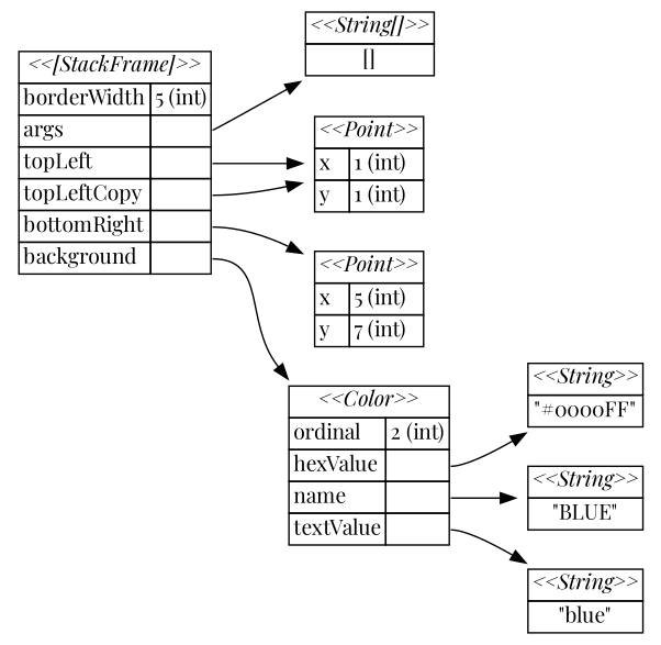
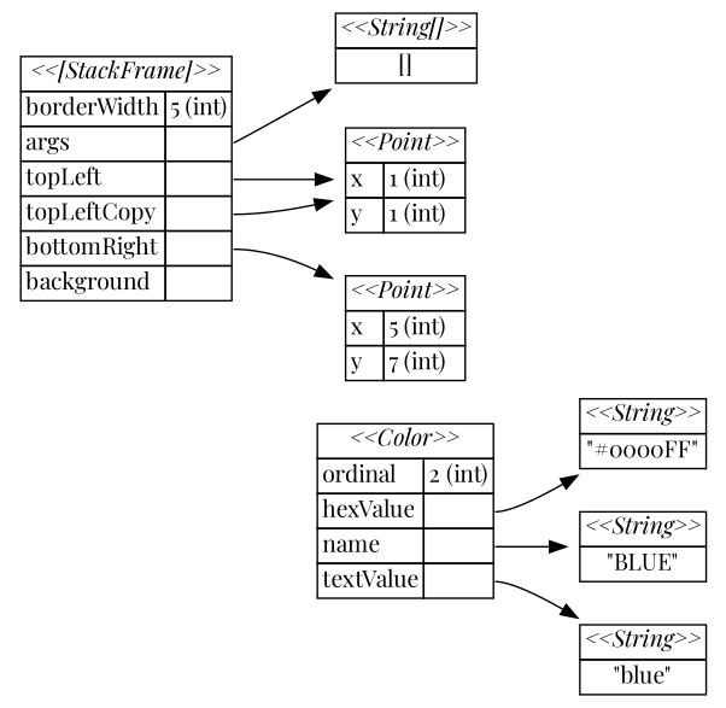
  digraph {
    rankdir=LR
    fontname="Playfair Display"
    node [shape=plaintext fontname="Playfair Display"]
    edge [fontname="Playfair Display"]
    n1 [label=<<table border="0" cellborder="1" cellspacing="0">     <th><td colspan="2"><i>&lt;&lt;[StackFrame]&gt;&gt;</i></td></th>     <tr><td align="left">borderWidth</td><td align="left" port="borderWidth">5 (int)</td></tr>     <tr><td align="left">args</td><td align="left" port="args"></td></tr>     <tr><td align="left">topLeft</td><td align="left" port="topLeft"></td></tr>     <tr><td align="left">topLeftCopy</td><td align="left" port="topLeftCopy"></td></tr>     <tr><td align="left">bottomRight</td><td align="left" port="bottomRight"></td></tr>     <tr><td align="left">background</td><td align="left" port="background"></td></tr>   </table>>]
    n2 [label=<<table border="0" cellborder="1" cellspacing="0">     <th><td colspan="2"><i>&lt;&lt;String[]&gt;&gt;</i></td></th>     <tr><td colspan="2">[]</td></tr>   </table>>]
    n3 [label=<<table border="0" cellborder="1" cellspacing="0">     <th><td colspan="2"><i>&lt;&lt;Point&gt;&gt;</i></td></th>     <tr><td align="left">x</td><td align="left" port="x">1 (int)</td></tr>     <tr><td align="left">y</td><td align="left" port="y">1 (int)</td></tr>   </table>>]
    n4 [label=<<table border="0" cellborder="1" cellspacing="0">     <th><td colspan="2"><i>&lt;&lt;Point&gt;&gt;</i></td></th>     <tr><td align="left">x</td><td align="left" port="x">5 (int)</td></tr>     <tr><td align="left">y</td><td align="left" port="y">7 (int)</td></tr>   </table>>]
    n5 [label=<<table border="0" cellborder="1" cellspacing="0">     <th><td colspan="2"><i>&lt;&lt;Color&gt;&gt;</i></td></th>     <tr><td align="left">ordinal</td><td align="left" port="ordinal">2 (int)</td></tr>     <tr><td align="left">hexValue</td><td align="left" port="hexValue"></td></tr>     <tr><td align="left">name</td><td align="left" port="name"></td></tr>     <tr><td align="left">textValue</td><td align="left" port="textValue"></td></tr>   </table>>]
    n6 [label=<<table border="0" cellborder="1" cellspacing="0">     <th><td colspan="2"><i>&lt;&lt;String&gt;&gt;</i></td></th>     <tr><td colspan="2">"#0000FF"</td></tr>   </table>>]
    n7 [label=<<table border="0" cellborder="1" cellspacing="0">     <th><td colspan="2"><i>&lt;&lt;String&gt;&gt;</i></td></th>     <tr><td colspan="2">"BLUE"</td></tr>   </table>>]
    n8 [label=<<table border="0" cellborder="1" cellspacing="0">     <th><td colspan="2"><i>&lt;&lt;String&gt;&gt;</i></td></th>     <tr><td colspan="2">"blue"</td></tr>   </table>>]
    n1 -> n2 [tailport=args]
    n1 -> n3 [tailport=topLeft]
    n1 -> n3 [tailport=topLeftCopy]
    n1 -> n4 [tailport=bottomRight]
-   n1 -> n5 [tailport=background]
    n5 -> n6 [tailport=hexValue]
    n5 -> n7 [tailport=name]
    n5 -> n8 [tailport=textValue]
  }
